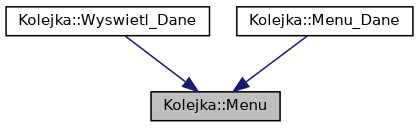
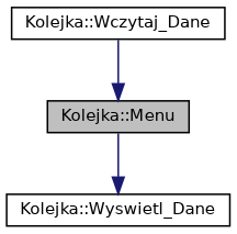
  digraph {
    rankdir=TB
    node [color=black fillcolor=white fontname=Helvetica fontsize=10 shape=record style=filled]
    edge [color=midnightblue fontname=Helvetica fontsize=10 labelfontname=Helvetica labelfontsize=10 style=solid]
    n1 [fillcolor=grey75 fontcolor=black height=0.2 label="Kolejka::Menu" width=0.4]
    n2 [height=0.2 label="Kolejka::Wyswietl_Dane" width=0.4]
-   n3 [height=0.2 label="Kolejka::Menu_Dane" width=0.4]
-   n2 -> n1
+   n3 [height=0.2 label="Kolejka::Wczytaj_Dane" width=0.4]
+   n1 -> n2
    n3 -> n1
  }
